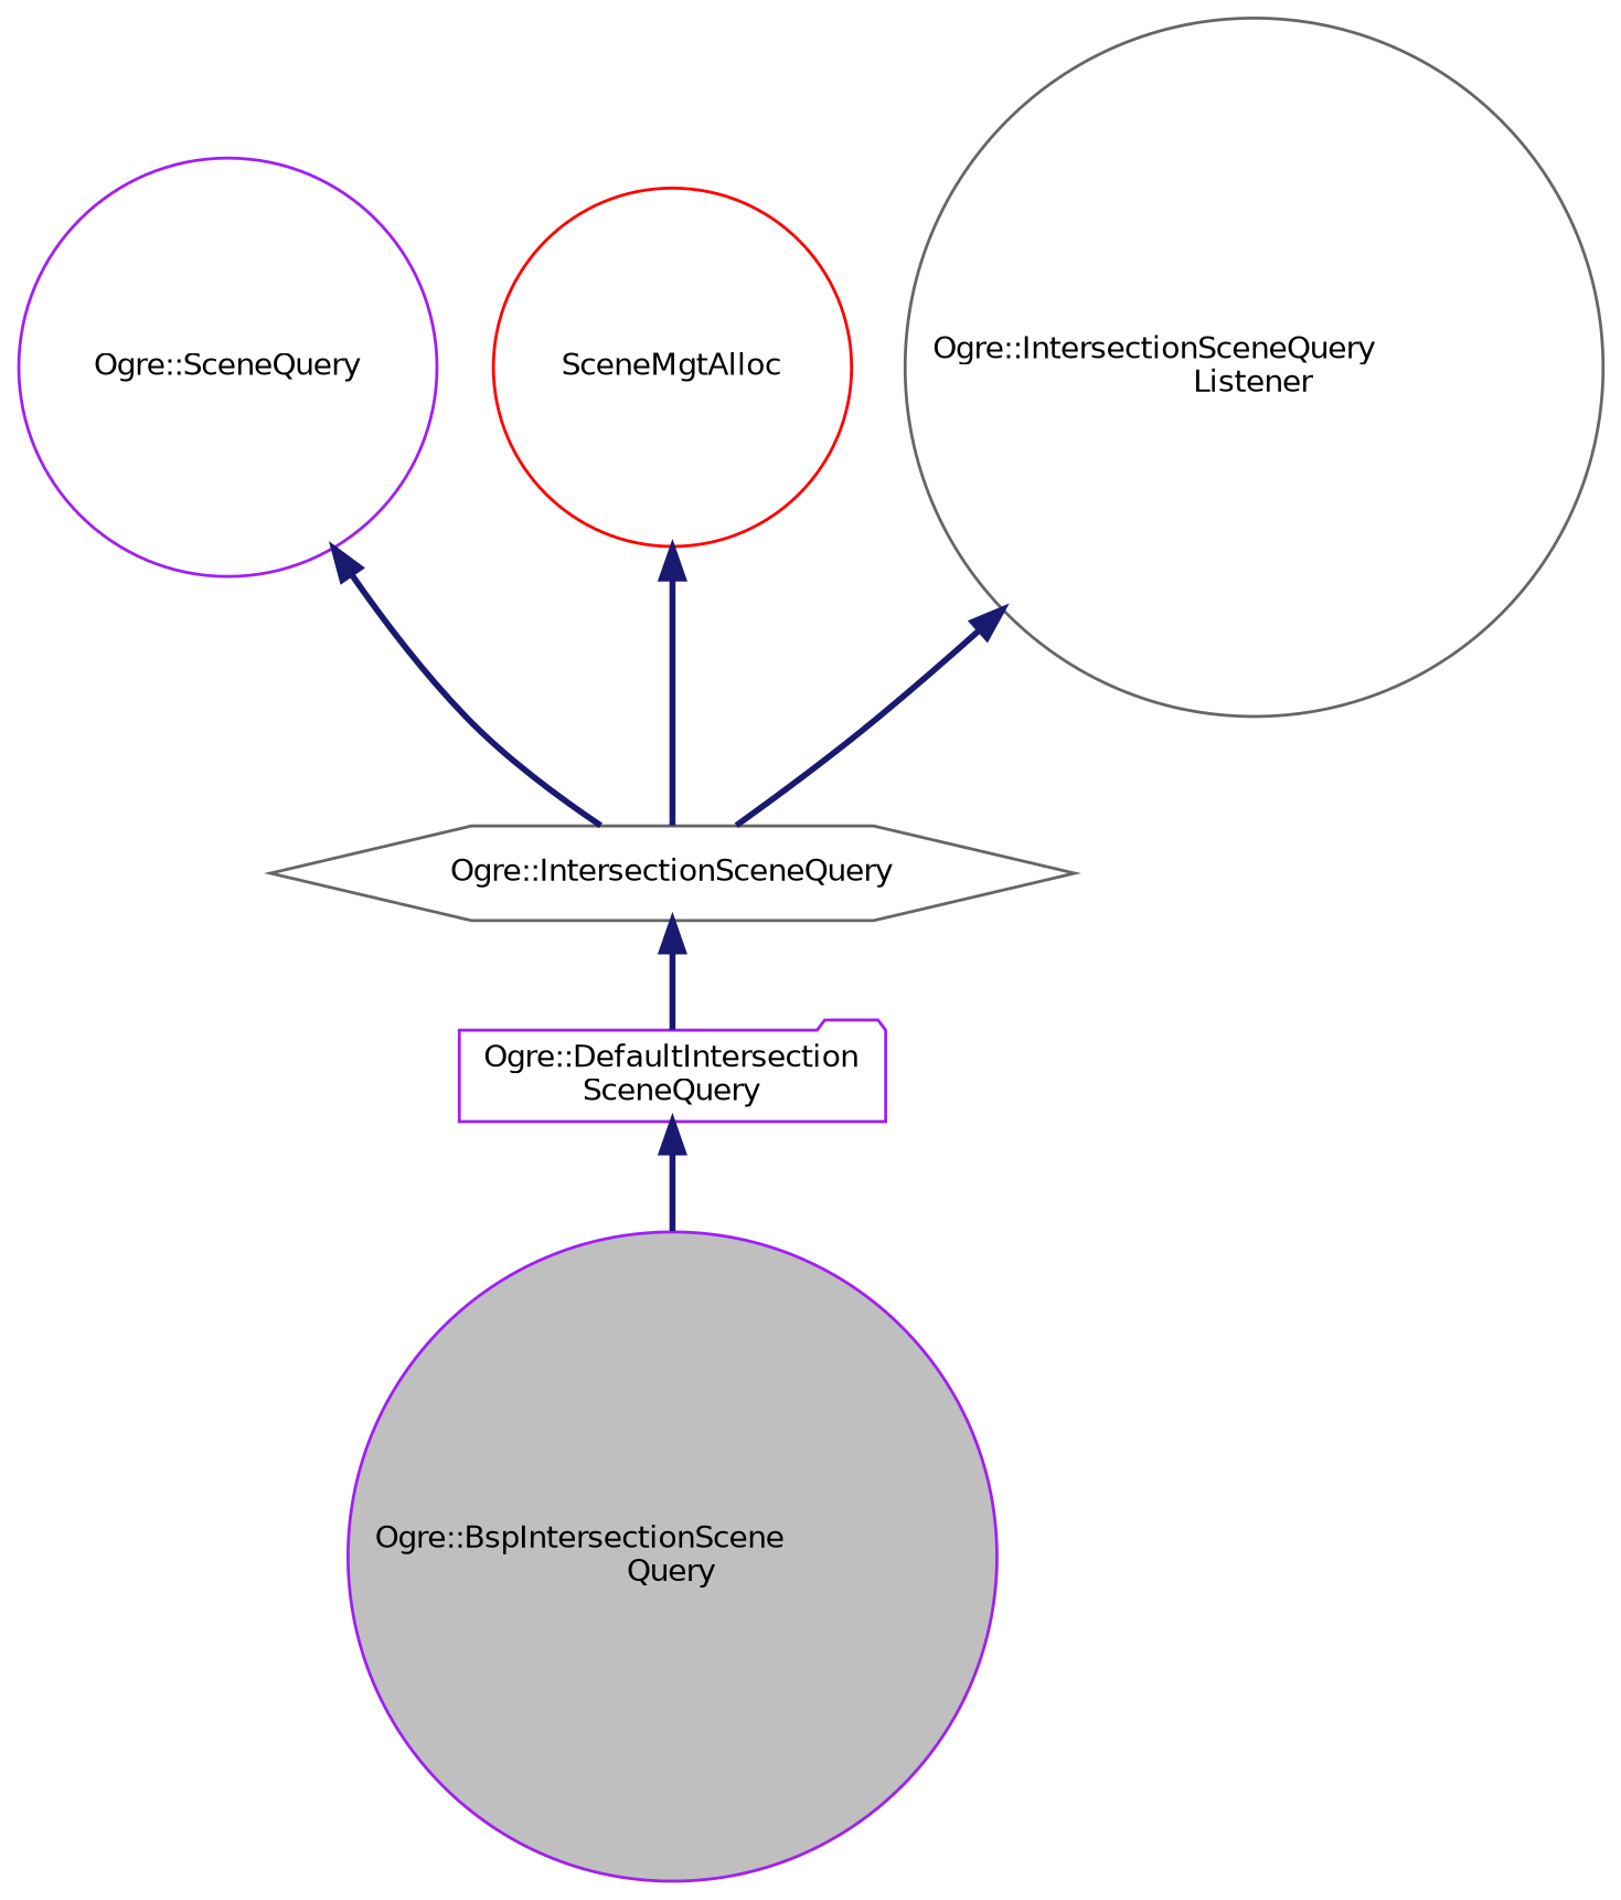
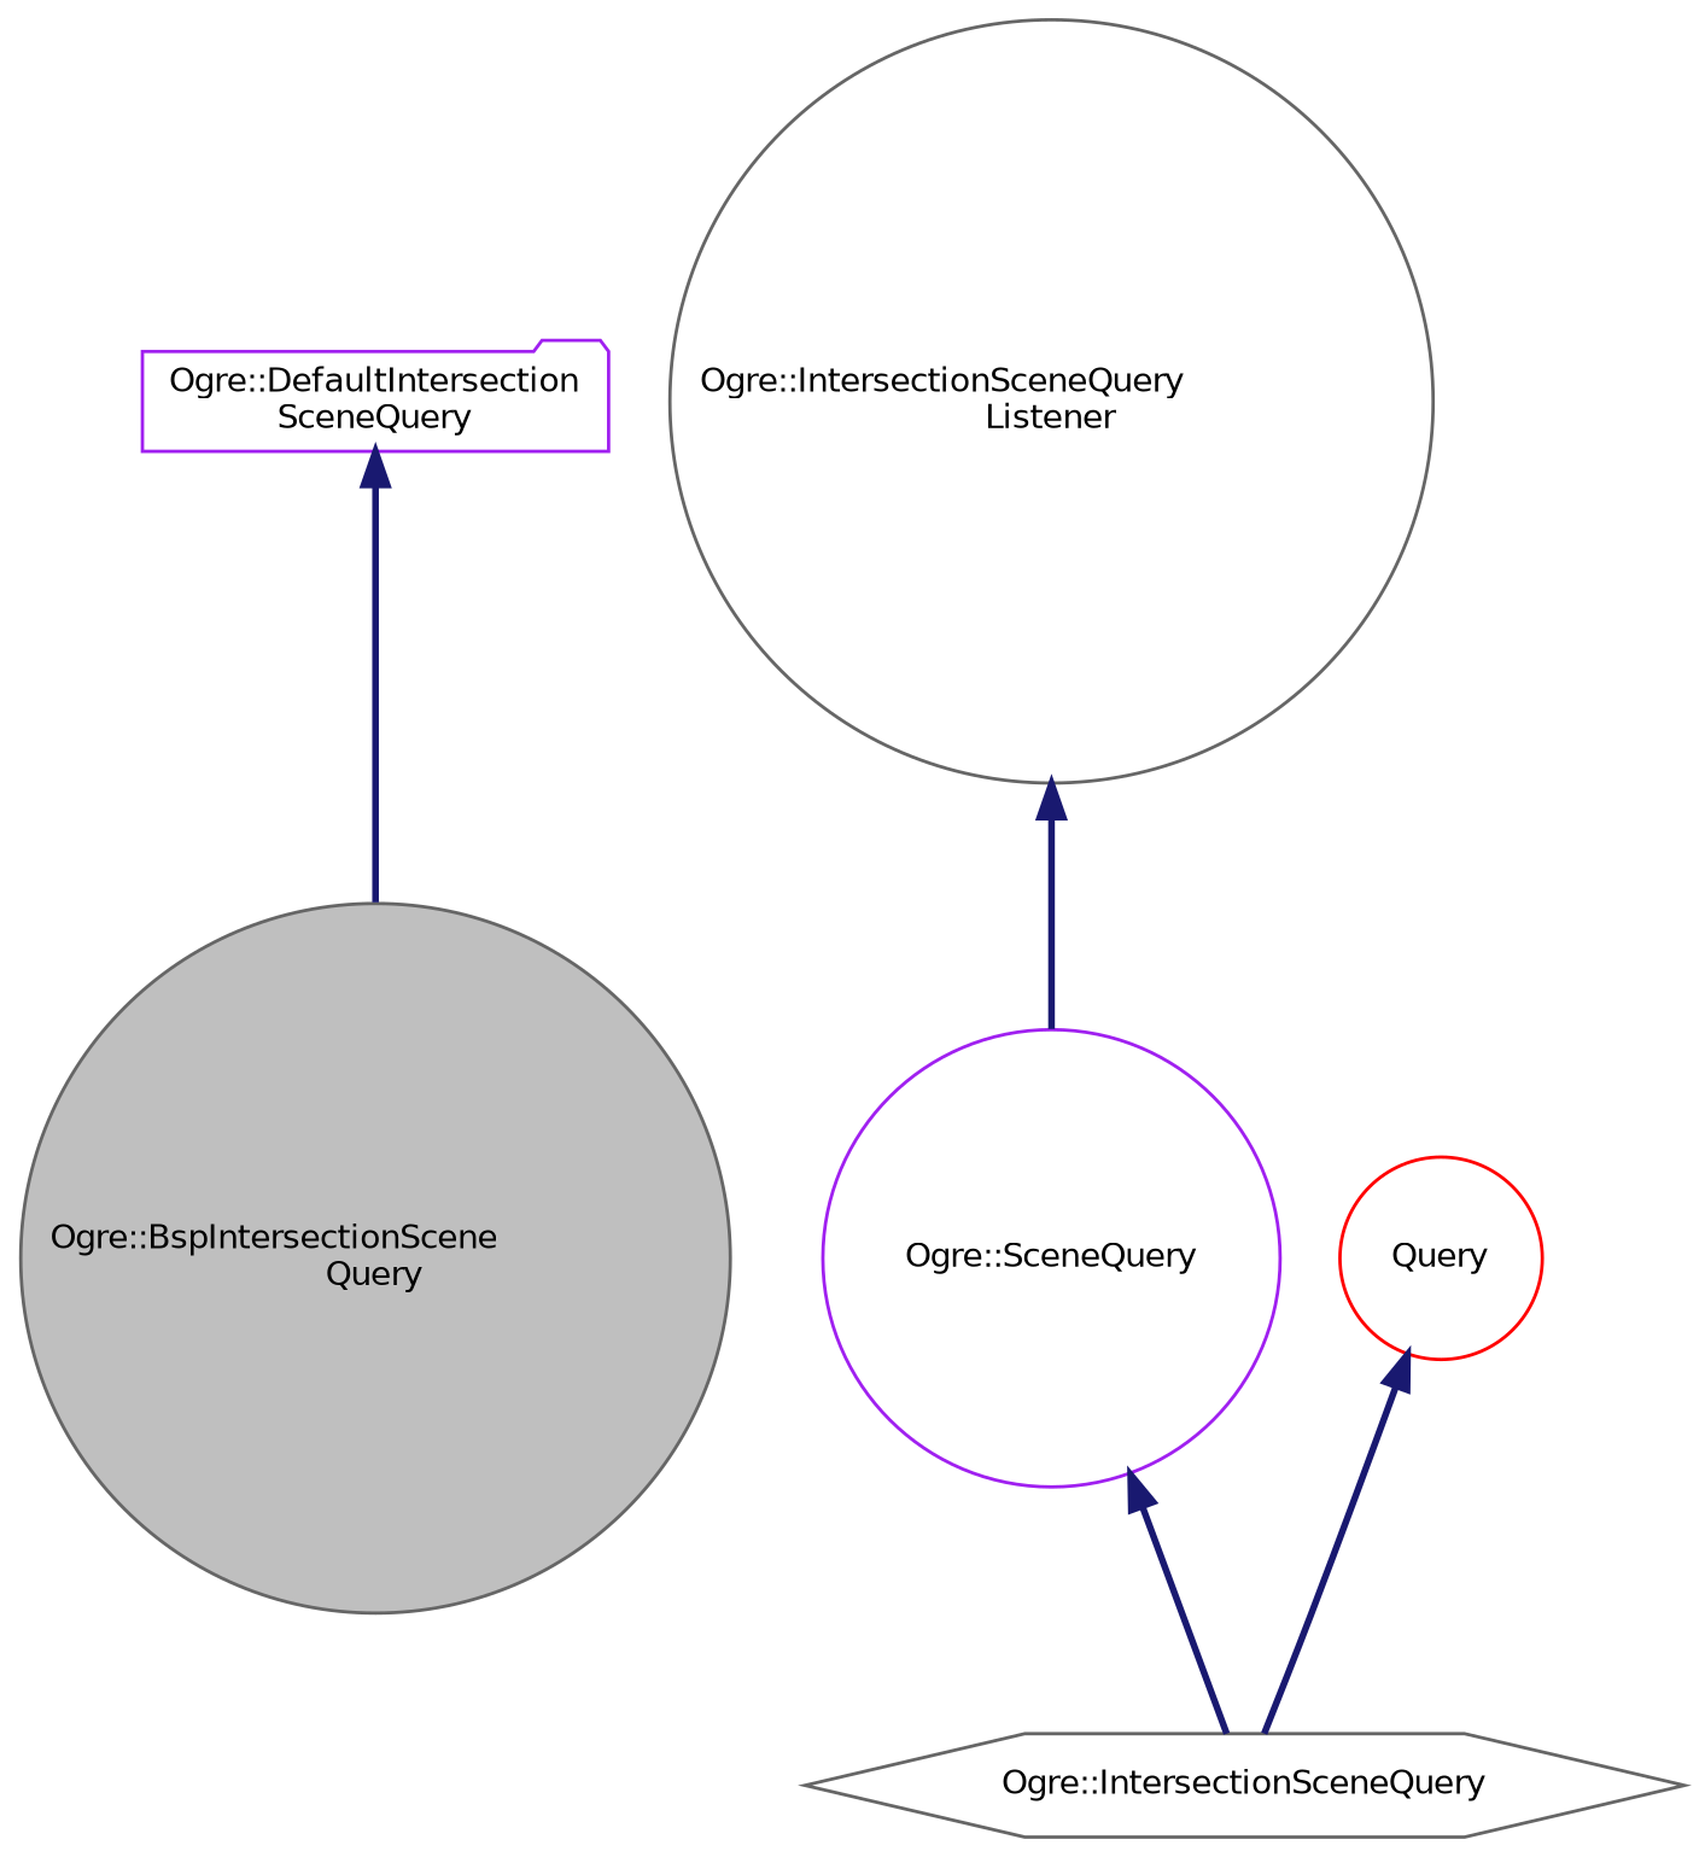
  digraph {
    node [color=purple fontname=Helvetica fontsize=10 shape=circle]
    edge [color=midnightblue dir=back fontname=Helvetica fontsize=10 labelfontname=Helvetica labelfontsize=10 style=bold]
-   n1 [fillcolor=grey75 fontcolor=black height=0.2 label="Ogre::BspIntersectionScene\lQuery" style=filled width=0.4]
+   n1 [color=gray40 fillcolor=grey75 fontcolor=black height=0.2 label="Ogre::BspIntersectionScene\lQuery" style=filled width=0.4]
    n2 [height=0.2 label="Ogre::DefaultIntersection\lSceneQuery" shape=folder width=0.4]
    n3 [color=gray40 height=0.2 label="Ogre::IntersectionSceneQuery" shape=hexagon width=0.4]
    n4 [height=0.2 label="Ogre::SceneQuery" width=0.4]
-   n5 [color=red height=0.2 label=SceneMgtAlloc width=0.4]
+   n5 [color=red height=0.2 label=Query width=0.4]
    n6 [color=gray40 height=0.2 label="Ogre::IntersectionSceneQuery\lListener" width=0.4]
    n2 -> n1
-   n3 -> n2
    n4 -> n3
    n5 -> n3
-   n6 -> n3
+   n6 -> n4
  }
